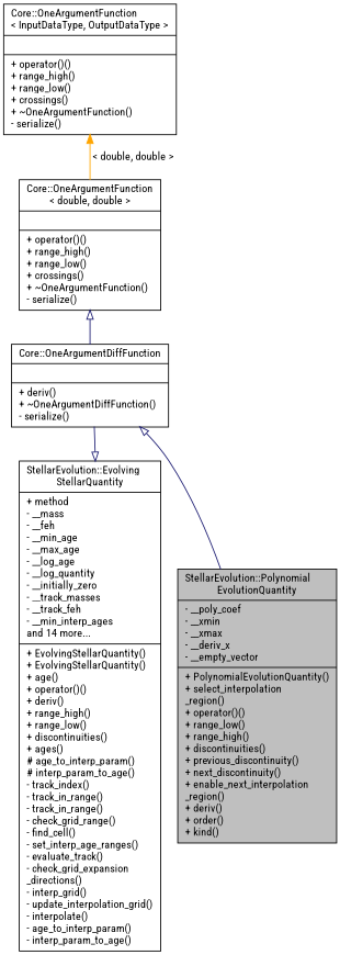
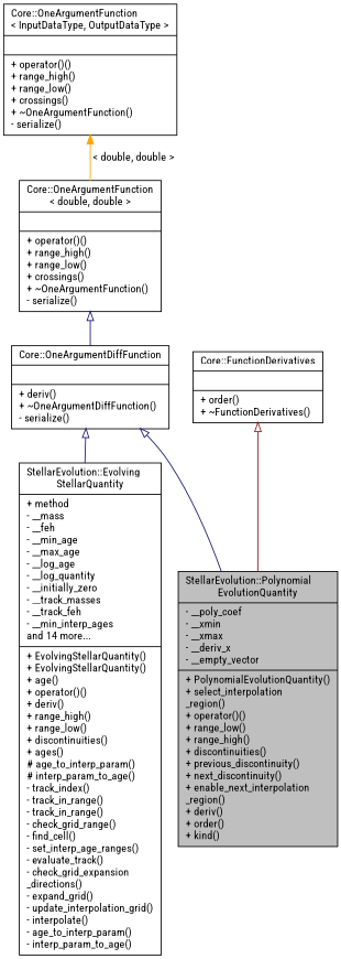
  digraph {
    fontname="Roboto Condensed"
    node [color=black fillcolor=white fontname="Roboto Condensed" fontsize=12 shape=record style=filled]
    edge [arrowtail=onormal color=midnightblue dir=back fontname="Roboto Condensed" fontsize=12 labelfontname=Helvetica labelfontsize=12 style=solid]
    n1 [fillcolor=grey75 fontcolor=black height=0.2 label="{StellarEvolution::Polynomial\lEvolutionQuantity\n|- __poly_coef\l- __xmin\l- __xmax\l- __deriv_x\l- __empty_vector\l|+ PolynomialEvolutionQuantity()\l+ select_interpolation\l_region()\l+ operator()()\l+ range_low()\l+ range_high()\l+ discontinuities()\l+ previous_discontinuity()\l+ next_discontinuity()\l+ enable_next_interpolation\l_region()\l+ deriv()\l+ order()\l+ kind()\l}" width=0.4]
-   n2 [height=0.2 label="{StellarEvolution::Evolving\lStellarQuantity\n|+ method\l- __mass\l- __feh\l- __min_age\l- __max_age\l- __log_age\l- __log_quantity\l- __initially_zero\l- __track_masses\l- __track_feh\l- __min_interp_ages\land 14 more...\l|+ EvolvingStellarQuantity()\l+ EvolvingStellarQuantity()\l+ age()\l+ operator()()\l+ deriv()\l+ range_high()\l+ range_low()\l+ discontinuities()\l+ ages()\l# age_to_interp_param()\l# interp_param_to_age()\l- track_index()\l- track_in_range()\l- track_in_range()\l- check_grid_range()\l- find_cell()\l- set_interp_age_ranges()\l- evaluate_track()\l- check_grid_expansion\l_directions()\l- interp_grid()\l- update_interpolation_grid()\l- interpolate()\l- age_to_interp_param()\l- interp_param_to_age()\l}" width=0.4]
+   n2 [height=0.2 label="{StellarEvolution::Evolving\lStellarQuantity\n|+ method\l- __mass\l- __feh\l- __min_age\l- __max_age\l- __log_age\l- __log_quantity\l- __initially_zero\l- __track_masses\l- __track_feh\l- __min_interp_ages\land 14 more...\l|+ EvolvingStellarQuantity()\l+ EvolvingStellarQuantity()\l+ age()\l+ operator()()\l+ deriv()\l+ range_high()\l+ range_low()\l+ discontinuities()\l+ ages()\l# age_to_interp_param()\l# interp_param_to_age()\l- track_index()\l- track_in_range()\l- track_in_range()\l- check_grid_range()\l- find_cell()\l- set_interp_age_ranges()\l- evaluate_track()\l- check_grid_expansion\l_directions()\l- expand_grid()\l- update_interpolation_grid()\l- interpolate()\l- age_to_interp_param()\l- interp_param_to_age()\l}" width=0.4]
    n3 [height=0.2 label="{Core::OneArgumentDiffFunction\n||+ deriv()\l+ ~OneArgumentDiffFunction()\l- serialize()\l}" width=0.4]
    n4 [height=0.2 label="{Core::OneArgumentFunction\l\< double, double \>\n||+ operator()()\l+ range_high()\l+ range_low()\l+ crossings()\l+ ~OneArgumentFunction()\l- serialize()\l}" width=0.4]
    n5 [height=0.2 label="{Core::OneArgumentFunction\l\< InputDataType, OutputDataType \>\n||+ operator()()\l+ range_high()\l+ range_low()\l+ crossings()\l+ ~OneArgumentFunction()\l- serialize()\l}" width=0.4]
+   n6 [height=0.2 label="{Core::FunctionDerivatives\n||+ order()\l+ ~FunctionDerivatives()\l}" width=0.4]
    n3 -> n1
-   n2 -> n3
+   n3 -> n2
    n4 -> n3
    n5 -> n4 [color=orange label=" \< double, double \>" arrowtail=""]
+   n6 -> n1 [color=firebrick4]
  }
